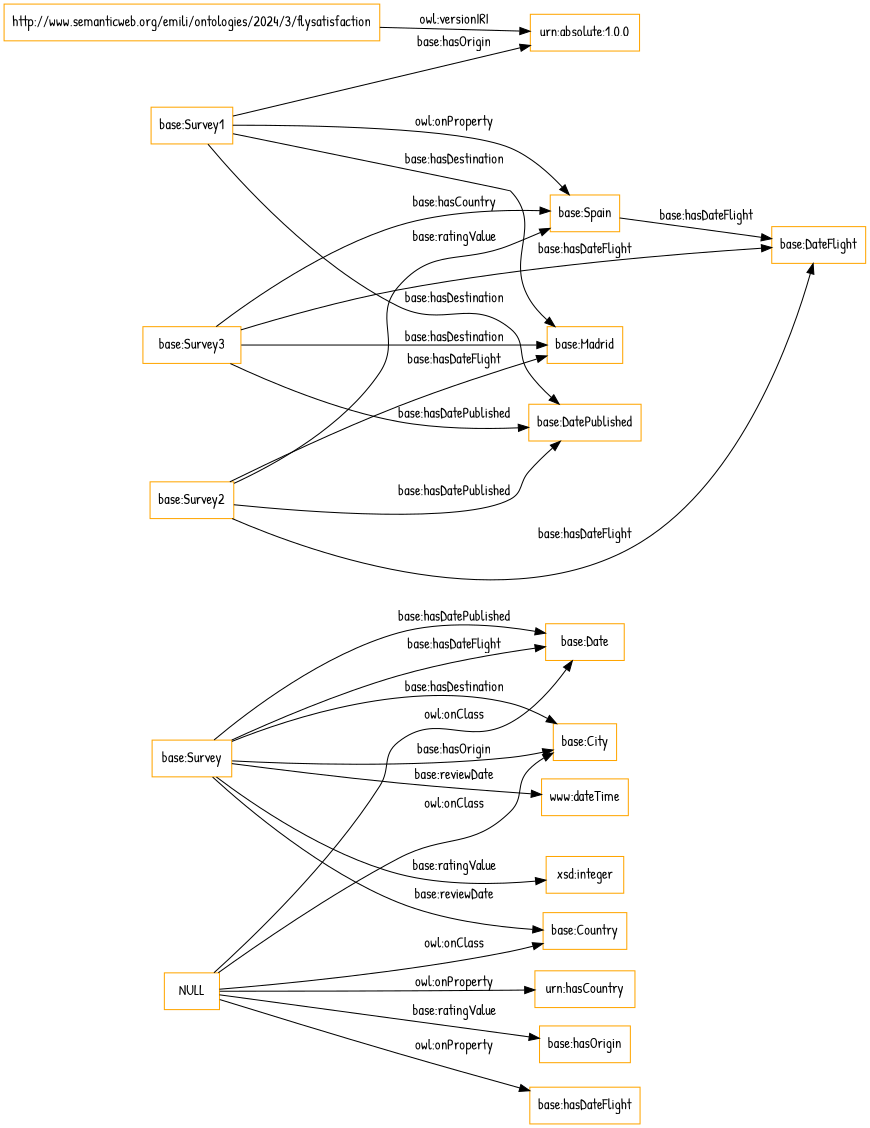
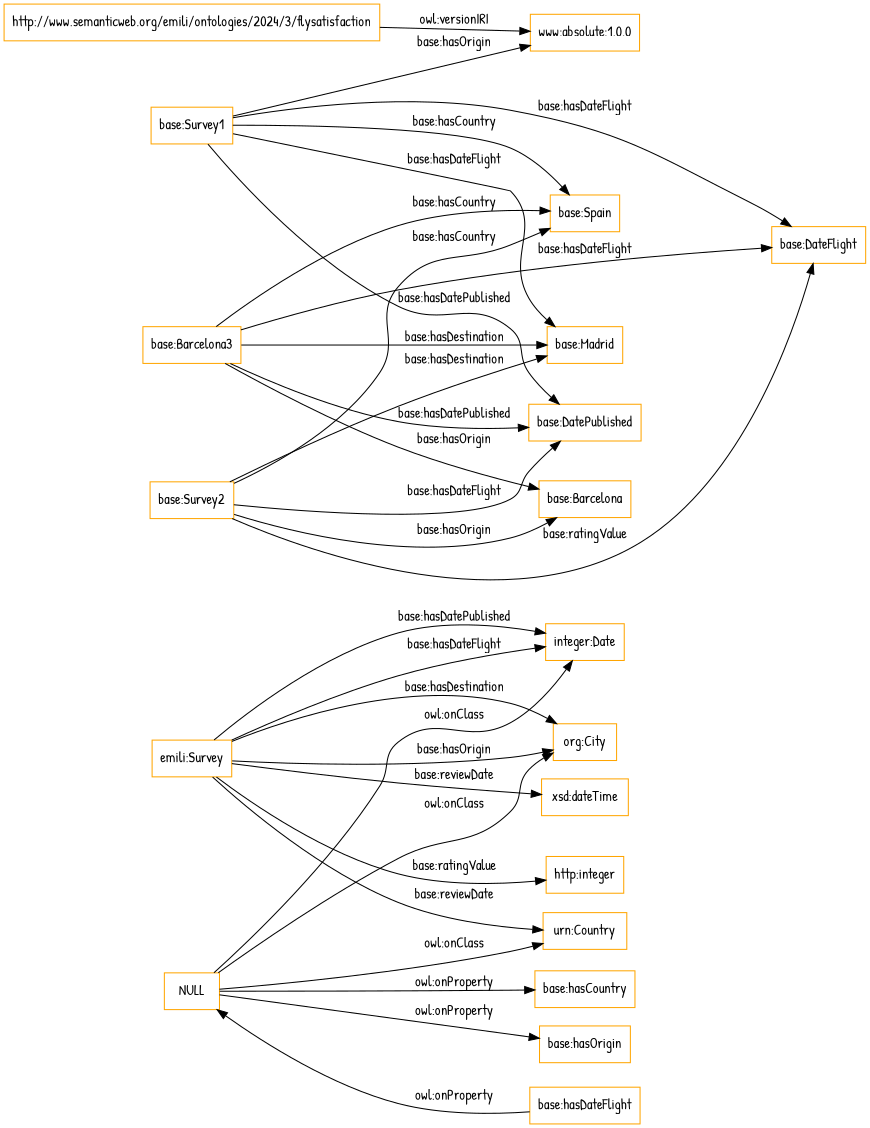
  digraph {
    fontname="Patrick Hand"
    rankdir=LR
    node [color=orange fontname="Patrick Hand" shape=rectangle]
    edge [fontname="Patrick Hand"]
-   "base:Survey"
-   "base:Date"
-   "base:City"
-   "base:Country"
-   "xsd:dateTime" [label="www:dateTime"]
-   "xsd:integer"
+   "base:Survey" [label="emili:Survey"]
+   "base:Date" [label="integer:Date"]
+   "base:City" [label="org:City"]
+   "base:Country" [label="urn:Country"]
+   "xsd:dateTime"
+   "xsd:integer" [label="http:integer"]
    "base:Survey1"
    "base:Madrid"
    "base:DatePublished"
    "base:DateFlight"
    "base:Spain"
-   "urn:absolute:1.0.0"
+   "urn:absolute:1.0.0" [label="www:absolute:1.0.0"]
    "http://www.semanticweb.org/emili/ontologies/2024/3/flysatisfaction"
    "base:Survey2"
+   "base:Barcelona"
    NULL
-   "base:hasCountry" [label="urn:hasCountry"]
+   "base:hasCountry"
    "base:hasOrigin"
    "base:hasDateFlight"
-   "base:Survey3"
+   "base:Survey3" [label="base:Barcelona3"]
    "base:Survey" -> "base:Date" [label="base:hasDateFlight"]
    "base:Survey" -> "base:Date" [label="base:hasDatePublished"]
    "base:Survey" -> "base:City" [label="base:hasDestination"]
    "base:Survey" -> "base:City" [label="base:hasOrigin"]
    "base:Survey" -> "base:Country" [label="base:reviewDate"]
    "base:Survey" -> "xsd:dateTime" [label="base:reviewDate"]
    "base:Survey" -> "xsd:integer" [label="base:ratingValue"]
-   "base:Survey1" -> "base:Madrid" [label="base:hasDestination"]
-   "base:Survey1" -> "base:DatePublished" [label="base:hasDestination"]
-   "base:Spain" -> "base:DateFlight" [label="base:hasDateFlight"]
-   "base:Survey1" -> "base:Spain" [label="owl:onProperty"]
+   "base:Survey1" -> "base:Madrid" [label="base:hasDateFlight"]
+   "base:Survey1" -> "base:DatePublished" [label="base:hasDatePublished"]
+   "base:Survey1" -> "base:DateFlight" [label="base:hasDateFlight"]
+   "base:Survey1" -> "base:Spain" [label="base:hasCountry"]
    "base:Survey1" -> "urn:absolute:1.0.0" [label="base:hasOrigin"]
    "http://www.semanticweb.org/emili/ontologies/2024/3/flysatisfaction" -> "urn:absolute:1.0.0" [label="owl:versionIRI"]
-   "base:Survey2" -> "base:Madrid" [label="base:hasDateFlight"]
-   "base:Survey2" -> "base:DatePublished" [label="base:hasDatePublished"]
-   "base:Survey2" -> "base:DateFlight" [label="base:hasDateFlight"]
-   "base:Survey2" -> "base:Spain" [label="base:ratingValue"]
+   "base:Survey2" -> "base:Madrid" [label="base:hasDestination"]
+   "base:Survey2" -> "base:DatePublished" [label="base:hasDateFlight"]
+   "base:Survey2" -> "base:DateFlight" [label="base:ratingValue"]
+   "base:Survey2" -> "base:Spain" [label="base:hasCountry"]
+   "base:Survey2" -> "base:Barcelona" [label="base:hasOrigin"]
    NULL -> "base:Date" [label="owl:onClass"]
    NULL -> "base:City" [label="owl:onClass"]
    NULL -> "base:Country" [label="owl:onClass"]
    NULL -> "base:hasCountry" [label="owl:onProperty"]
-   NULL -> "base:hasOrigin" [label="base:ratingValue"]
-   NULL -> "base:hasDateFlight" [label="owl:onProperty"]
+   NULL -> "base:hasOrigin" [label="owl:onProperty"]
+   "base:hasDateFlight" -> NULL [label="owl:onProperty"]
    "base:Survey3" -> "base:Madrid" [label="base:hasDestination"]
    "base:Survey3" -> "base:DatePublished" [label="base:hasDatePublished"]
    "base:Survey3" -> "base:DateFlight" [label="base:hasDateFlight"]
    "base:Survey3" -> "base:Spain" [label="base:hasCountry"]
+   "base:Survey3" -> "base:Barcelona" [label="base:hasOrigin"]
  }
